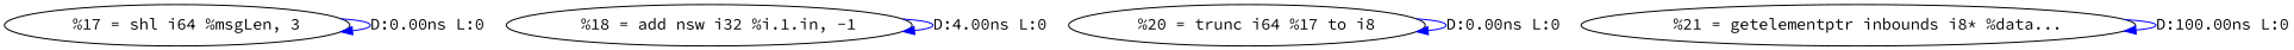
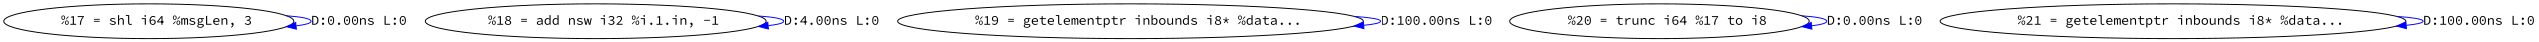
  digraph {
    fontname="Source Code Pro"
    node [fontname="Source Code Pro"]
    edge [color=blue fontname="Source Code Pro"]
    n1 [label="  %17 = shl i64 %msgLen, 3"]
    n2 [label="  %18 = add nsw i32 %i.1.in, -1"]
+   n3 [label="  %19 = getelementptr inbounds i8* %data..."]
    n4 [label="  %20 = trunc i64 %17 to i8"]
    n5 [label="  %21 = getelementptr inbounds i8* %data..."]
    n1 -> n1 [label="D:0.00ns L:0"]
    n2 -> n2 [label="D:4.00ns L:0"]
+   n3 -> n3 [label="D:100.00ns L:0"]
    n4 -> n4 [label="D:0.00ns L:0"]
    n5 -> n5 [label="D:100.00ns L:0"]
  }
